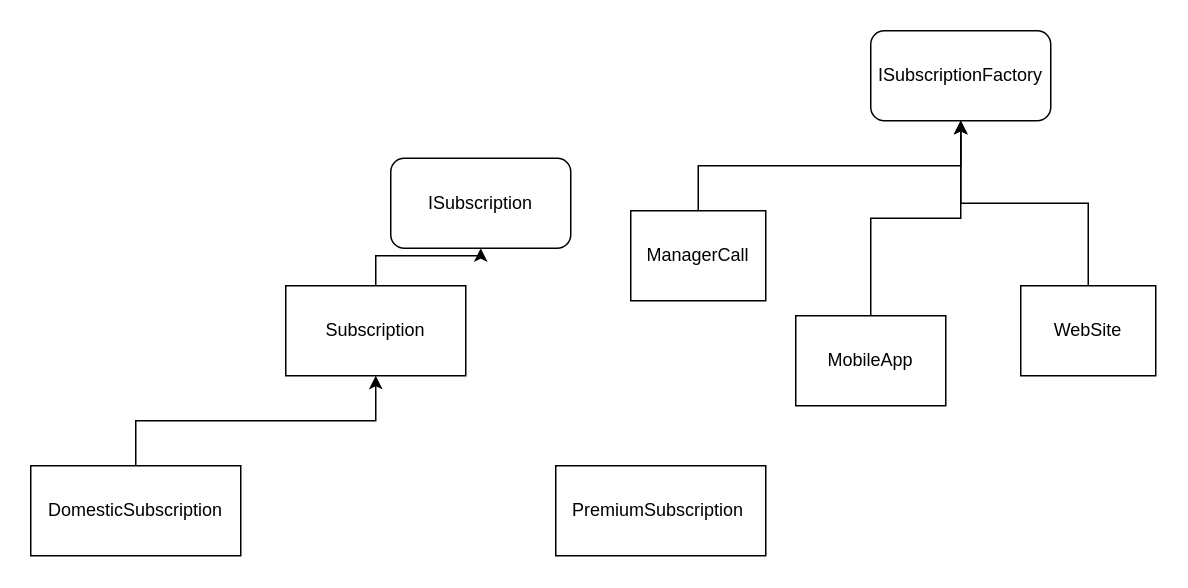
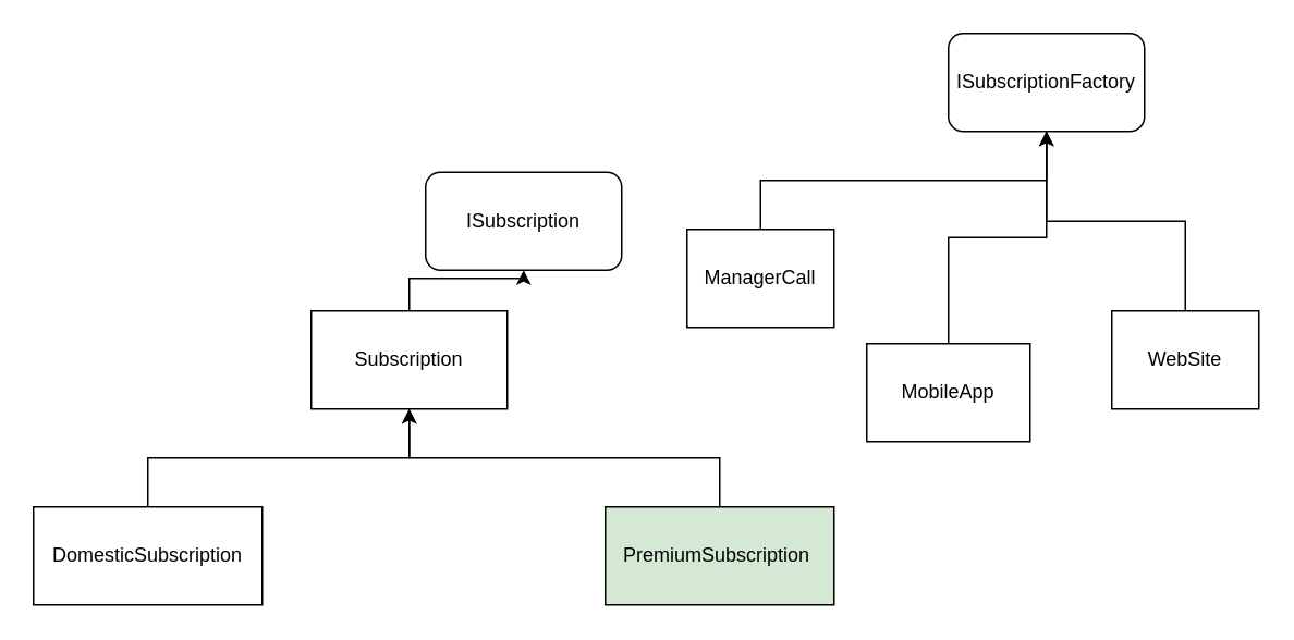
  <mxCell id="0" />
  <mxCell id="1" parent="0" />
  <mxCell id="2" value="ISubscription" style="rounded=1;whiteSpace=wrap;html=1;" parent="1" vertex="1"><mxGeometry x="260" y="105" width="120" height="60" as="geometry" /></mxCell>
  <mxCell id="3" style="edgeStyle=orthogonalEdgeStyle;rounded=0;orthogonalLoop=1;jettySize=auto;html=1;exitX=0.5;exitY=0;exitDx=0;exitDy=0;entryX=0.5;entryY=1;entryDx=0;entryDy=0;" parent="1" source="4" target="2" edge="1"><mxGeometry relative="1" as="geometry" /></mxCell>
  <mxCell id="4" value="Subscription" style="rounded=0;whiteSpace=wrap;html=1;" parent="1" vertex="1"><mxGeometry x="190" y="190" width="120" height="60" as="geometry" /></mxCell>
  <mxCell id="5" style="edgeStyle=orthogonalEdgeStyle;rounded=0;orthogonalLoop=1;jettySize=auto;html=1;exitX=0.5;exitY=0;exitDx=0;exitDy=0;entryX=0.5;entryY=1;entryDx=0;entryDy=0;" parent="1" source="6" target="4" edge="1"><mxGeometry relative="1" as="geometry" /></mxCell>
  <mxCell id="6" value="DomesticSubscription" style="rounded=0;whiteSpace=wrap;html=1;" parent="1" vertex="1"><mxGeometry x="20" y="310" width="140" height="60" as="geometry" /></mxCell>
- <mxCell id="8" value="PremiumSubscription&amp;nbsp;" style="rounded=0;whiteSpace=wrap;html=1;" parent="1" vertex="1"><mxGeometry x="370" y="310" width="140" height="60" as="geometry" /></mxCell>
+ <mxCell id="7" style="edgeStyle=orthogonalEdgeStyle;rounded=0;orthogonalLoop=1;jettySize=auto;html=1;exitX=0.5;exitY=0;exitDx=0;exitDy=0;entryX=0.5;entryY=1;entryDx=0;entryDy=0;" parent="1" source="8" target="4" edge="1"><mxGeometry relative="1" as="geometry" /></mxCell>
+ <mxCell id="8" value="PremiumSubscription&amp;nbsp;" style="rounded=0;whiteSpace=wrap;html=1;fillColor=#d5e8d4;" parent="1" vertex="1"><mxGeometry x="370" y="310" width="140" height="60" as="geometry" /></mxCell>
  <mxCell id="9" value="ISubscriptionFactory" style="rounded=1;whiteSpace=wrap;html=1;" parent="1" vertex="1"><mxGeometry x="580" y="20" width="120" height="60" as="geometry" /></mxCell>
  <mxCell id="10" style="edgeStyle=orthogonalEdgeStyle;rounded=0;orthogonalLoop=1;jettySize=auto;html=1;exitX=0.5;exitY=0;exitDx=0;exitDy=0;entryX=0.5;entryY=1;entryDx=0;entryDy=0;" parent="1" source="11" target="9" edge="1"><mxGeometry relative="1" as="geometry"><mxPoint x="600" y="90" as="targetPoint" /></mxGeometry></mxCell>
  <mxCell id="11" value="ManagerCall" style="rounded=0;whiteSpace=wrap;html=1;" parent="1" vertex="1"><mxGeometry x="420" y="140" width="90" height="60" as="geometry" /></mxCell>
  <mxCell id="12" style="edgeStyle=orthogonalEdgeStyle;rounded=0;orthogonalLoop=1;jettySize=auto;html=1;entryX=0.5;entryY=1;entryDx=0;entryDy=0;" parent="1" source="13" target="9" edge="1"><mxGeometry relative="1" as="geometry" /></mxCell>
  <mxCell id="13" value="MobileApp" style="rounded=0;whiteSpace=wrap;html=1;" parent="1" vertex="1"><mxGeometry x="530" y="210" width="100" height="60" as="geometry" /></mxCell>
  <mxCell id="14" style="edgeStyle=orthogonalEdgeStyle;rounded=0;orthogonalLoop=1;jettySize=auto;html=1;exitX=0.5;exitY=0;exitDx=0;exitDy=0;entryX=0.5;entryY=1;entryDx=0;entryDy=0;" parent="1" source="15" target="9" edge="1"><mxGeometry relative="1" as="geometry" /></mxCell>
  <mxCell id="15" value="WebSi&lt;span style=&quot;background-color: initial;&quot;&gt;te&lt;/span&gt;" style="rounded=0;whiteSpace=wrap;html=1;" parent="1" vertex="1"><mxGeometry x="680" y="190" width="90" height="60" as="geometry" /></mxCell>
